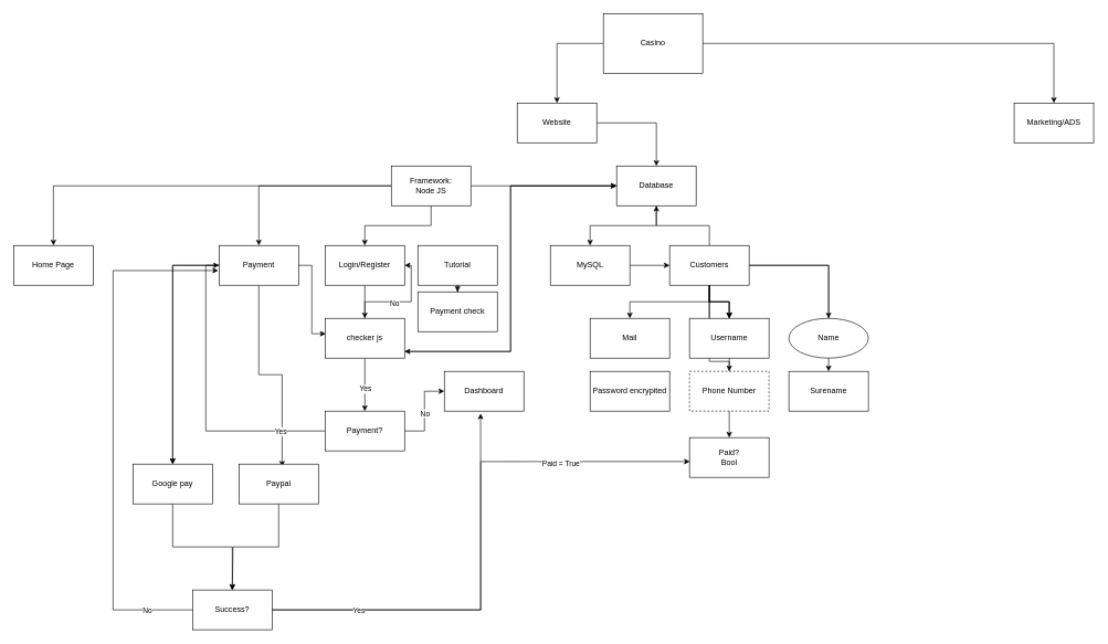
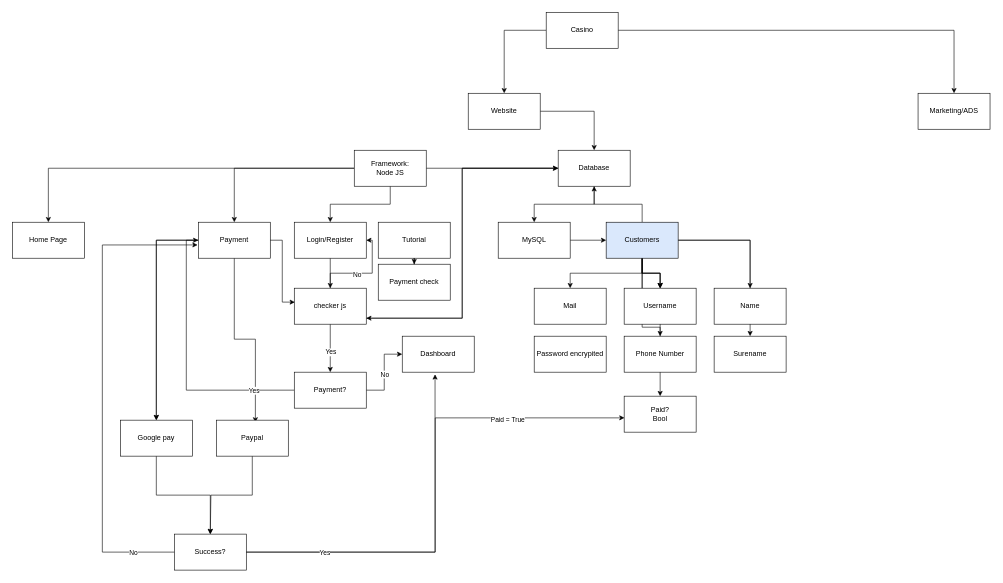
  <mxCell id="0" />
  <mxCell id="1" parent="0" />
  <mxCell id="2" value="" style="edgeStyle=orthogonalEdgeStyle;rounded=0;orthogonalLoop=1;jettySize=auto;html=1;" edge="1" parent="1" source="4" target="6"><mxGeometry relative="1" as="geometry" /></mxCell>
  <mxCell id="3" value="" style="edgeStyle=orthogonalEdgeStyle;rounded=0;orthogonalLoop=1;jettySize=auto;html=1;" edge="1" parent="1" source="4" target="7"><mxGeometry relative="1" as="geometry" /></mxCell>
- <mxCell id="4" value="Casino" style="rounded=0;whiteSpace=wrap;html=1;" vertex="1" parent="1"><mxGeometry x="910" y="20" width="150" height="90" as="geometry" /></mxCell>
+ <mxCell id="4" value="Casino" style="rounded=0;whiteSpace=wrap;html=1;" vertex="1" parent="1"><mxGeometry x="910" y="20" width="120" height="60" as="geometry" /></mxCell>
  <mxCell id="5" value="" style="edgeStyle=orthogonalEdgeStyle;rounded=0;orthogonalLoop=1;jettySize=auto;html=1;" edge="1" parent="1" source="6" target="22"><mxGeometry relative="1" as="geometry" /></mxCell>
  <mxCell id="6" value="Website" style="whiteSpace=wrap;html=1;rounded=0;" vertex="1" parent="1"><mxGeometry x="780" y="155" width="120" height="60" as="geometry" /></mxCell>
  <mxCell id="7" value="Marketing/ADS" style="whiteSpace=wrap;html=1;rounded=0;" vertex="1" parent="1"><mxGeometry x="1530" y="155" width="120" height="60" as="geometry" /></mxCell>
  <mxCell id="8" value="" style="edgeStyle=orthogonalEdgeStyle;rounded=0;orthogonalLoop=1;jettySize=auto;html=1;" edge="1" parent="1" source="12" target="13"><mxGeometry relative="1" as="geometry" /></mxCell>
  <mxCell id="9" value="" style="edgeStyle=orthogonalEdgeStyle;rounded=0;orthogonalLoop=1;jettySize=auto;html=1;" edge="1" parent="1" source="12" target="17"><mxGeometry relative="1" as="geometry" /></mxCell>
  <mxCell id="10" value="" style="edgeStyle=orthogonalEdgeStyle;rounded=0;orthogonalLoop=1;jettySize=auto;html=1;" edge="1" parent="1" source="12" target="22"><mxGeometry relative="1" as="geometry" /></mxCell>
  <mxCell id="11" value="" style="edgeStyle=orthogonalEdgeStyle;rounded=0;orthogonalLoop=1;jettySize=auto;html=1;" edge="1" parent="1" source="12" target="42"><mxGeometry relative="1" as="geometry" /></mxCell>
  <mxCell id="12" value="Framework:&lt;br&gt;Node JS" style="whiteSpace=wrap;html=1;rounded=0;" vertex="1" parent="1"><mxGeometry x="590" y="250" width="120" height="60" as="geometry" /></mxCell>
  <mxCell id="13" value="Home Page" style="whiteSpace=wrap;html=1;rounded=0;" vertex="1" parent="1"><mxGeometry x="20" y="370" width="120" height="60" as="geometry" /></mxCell>
  <mxCell id="14" value="" style="edgeStyle=orthogonalEdgeStyle;rounded=0;orthogonalLoop=1;jettySize=auto;html=1;" edge="1" parent="1" source="17" target="58"><mxGeometry relative="1" as="geometry" /></mxCell>
  <mxCell id="15" value="" style="edgeStyle=orthogonalEdgeStyle;rounded=0;orthogonalLoop=1;jettySize=auto;html=1;" edge="1" parent="1" source="17" target="58"><mxGeometry relative="1" as="geometry" /></mxCell>
  <mxCell id="16" style="edgeStyle=orthogonalEdgeStyle;rounded=0;orthogonalLoop=1;jettySize=auto;html=1;entryX=0.543;entryY=0.064;entryDx=0;entryDy=0;entryPerimeter=0;" edge="1" parent="1" source="17" target="60"><mxGeometry relative="1" as="geometry"><mxPoint x="430" y="510" as="targetPoint" /></mxGeometry></mxCell>
  <mxCell id="17" value="Payment" style="whiteSpace=wrap;html=1;rounded=0;" vertex="1" parent="1"><mxGeometry x="330" y="370" width="120" height="60" as="geometry" /></mxCell>
  <mxCell id="18" value="" style="edgeStyle=orthogonalEdgeStyle;rounded=0;orthogonalLoop=1;jettySize=auto;html=1;" edge="1" parent="1" source="19" target="20"><mxGeometry relative="1" as="geometry" /></mxCell>
  <mxCell id="19" value="Tutorial" style="whiteSpace=wrap;html=1;rounded=0;" vertex="1" parent="1"><mxGeometry x="630" y="370" width="120" height="60" as="geometry" /></mxCell>
  <mxCell id="20" value="Payment check" style="whiteSpace=wrap;html=1;rounded=0;" vertex="1" parent="1"><mxGeometry x="630" y="440" width="120" height="60" as="geometry" /></mxCell>
  <mxCell id="21" value="" style="edgeStyle=orthogonalEdgeStyle;rounded=0;orthogonalLoop=1;jettySize=auto;html=1;" edge="1" parent="1" source="22" target="24"><mxGeometry relative="1" as="geometry" /></mxCell>
  <mxCell id="22" value="Database" style="whiteSpace=wrap;html=1;rounded=0;" vertex="1" parent="1"><mxGeometry x="930" y="250" width="120" height="60" as="geometry" /></mxCell>
  <mxCell id="23" value="" style="edgeStyle=orthogonalEdgeStyle;rounded=0;orthogonalLoop=1;jettySize=auto;html=1;" edge="1" parent="1" source="24" target="34"><mxGeometry relative="1" as="geometry" /></mxCell>
  <mxCell id="24" value="MySQL" style="whiteSpace=wrap;html=1;rounded=0;" vertex="1" parent="1"><mxGeometry x="830" y="370" width="120" height="60" as="geometry" /></mxCell>
  <mxCell id="25" value="" style="edgeStyle=orthogonalEdgeStyle;rounded=0;orthogonalLoop=1;jettySize=auto;html=1;" edge="1" parent="1" source="34" target="35"><mxGeometry relative="1" as="geometry" /></mxCell>
  <mxCell id="26" value="" style="edgeStyle=orthogonalEdgeStyle;rounded=0;orthogonalLoop=1;jettySize=auto;html=1;" edge="1" parent="1" source="34" target="36"><mxGeometry relative="1" as="geometry" /></mxCell>
  <mxCell id="27" value="" style="edgeStyle=orthogonalEdgeStyle;rounded=0;orthogonalLoop=1;jettySize=auto;html=1;" edge="1" parent="1" source="34" target="36"><mxGeometry relative="1" as="geometry" /></mxCell>
  <mxCell id="28" value="" style="edgeStyle=orthogonalEdgeStyle;rounded=0;orthogonalLoop=1;jettySize=auto;html=1;" edge="1" parent="1" source="34" target="36"><mxGeometry relative="1" as="geometry" /></mxCell>
  <mxCell id="29" value="" style="edgeStyle=orthogonalEdgeStyle;rounded=0;orthogonalLoop=1;jettySize=auto;html=1;" edge="1" parent="1" source="34" target="37"><mxGeometry relative="1" as="geometry" /></mxCell>
  <mxCell id="30" value="" style="edgeStyle=orthogonalEdgeStyle;rounded=0;orthogonalLoop=1;jettySize=auto;html=1;" edge="1" parent="1" source="34" target="22"><mxGeometry relative="1" as="geometry" /></mxCell>
  <mxCell id="31" value="" style="edgeStyle=orthogonalEdgeStyle;rounded=0;orthogonalLoop=1;jettySize=auto;html=1;" edge="1" parent="1" source="34" target="39"><mxGeometry relative="1" as="geometry" /></mxCell>
  <mxCell id="32" value="" style="edgeStyle=orthogonalEdgeStyle;rounded=0;orthogonalLoop=1;jettySize=auto;html=1;" edge="1" parent="1" source="34" target="40"><mxGeometry relative="1" as="geometry" /></mxCell>
  <mxCell id="33" value="" style="edgeStyle=orthogonalEdgeStyle;rounded=0;orthogonalLoop=1;jettySize=auto;html=1;" edge="1" parent="1" source="34" target="62"><mxGeometry relative="1" as="geometry" /></mxCell>
- <mxCell id="34" value="Customers" style="whiteSpace=wrap;html=1;rounded=0;" vertex="1" parent="1"><mxGeometry x="1010" y="370" width="120" height="60" as="geometry" /></mxCell>
+ <mxCell id="34" value="Customers" style="whiteSpace=wrap;html=1;rounded=0;fillColor=#dae8fc;" vertex="1" parent="1"><mxGeometry x="1010" y="370" width="120" height="60" as="geometry" /></mxCell>
  <mxCell id="35" value="Mail" style="whiteSpace=wrap;html=1;rounded=0;" vertex="1" parent="1"><mxGeometry x="890" y="480" width="120" height="60" as="geometry" /></mxCell>
  <mxCell id="36" value="Username" style="whiteSpace=wrap;html=1;rounded=0;" vertex="1" parent="1"><mxGeometry x="1040" y="480" width="120" height="60" as="geometry" /></mxCell>
- <mxCell id="37" value="Name" style="ellipse;whiteSpace=wrap;html=1;" vertex="1" parent="1"><mxGeometry x="1190" y="480" width="120" height="60" as="geometry" /></mxCell>
+ <mxCell id="37" value="Name" style="whiteSpace=wrap;html=1;rounded=0;" vertex="1" parent="1"><mxGeometry x="1190" y="480" width="120" height="60" as="geometry" /></mxCell>
  <mxCell id="38" value="Password encrypited" style="whiteSpace=wrap;html=1;rounded=0;" vertex="1" parent="1"><mxGeometry x="890" y="560" width="120" height="60" as="geometry" /></mxCell>
- <mxCell id="39" value="Phone Number" style="whiteSpace=wrap;html=1;rounded=0;dashed=1;" vertex="1" parent="1"><mxGeometry x="1040" y="560" width="120" height="60" as="geometry" /></mxCell>
+ <mxCell id="39" value="Phone Number" style="whiteSpace=wrap;html=1;rounded=0;" vertex="1" parent="1"><mxGeometry x="1040" y="560" width="120" height="60" as="geometry" /></mxCell>
  <mxCell id="40" value="Surename" style="whiteSpace=wrap;html=1;rounded=0;" vertex="1" parent="1"><mxGeometry x="1190" y="560" width="120" height="60" as="geometry" /></mxCell>
  <mxCell id="41" value="" style="edgeStyle=orthogonalEdgeStyle;rounded=0;orthogonalLoop=1;jettySize=auto;html=1;" edge="1" parent="1" source="42" target="48"><mxGeometry relative="1" as="geometry" /></mxCell>
  <mxCell id="42" value="Login/Register" style="whiteSpace=wrap;html=1;rounded=0;" vertex="1" parent="1"><mxGeometry x="490" y="370" width="120" height="60" as="geometry" /></mxCell>
  <mxCell id="43" style="edgeStyle=orthogonalEdgeStyle;rounded=0;orthogonalLoop=1;jettySize=auto;html=1;" edge="1" parent="1" source="48"><mxGeometry relative="1" as="geometry"><mxPoint x="930" y="280" as="targetPoint" /><Array as="points"><mxPoint x="770" y="530" /><mxPoint x="770" y="280" /><mxPoint x="930" y="280" /></Array></mxGeometry></mxCell>
  <mxCell id="44" style="edgeStyle=orthogonalEdgeStyle;rounded=0;orthogonalLoop=1;jettySize=auto;html=1;entryX=1;entryY=0.5;entryDx=0;entryDy=0;" edge="1" parent="1" source="48" target="42"><mxGeometry relative="1" as="geometry"><mxPoint x="630" y="600" as="targetPoint" /><Array as="points"><mxPoint x="550" y="455" /><mxPoint x="620" y="455" /><mxPoint x="620" y="400" /></Array></mxGeometry></mxCell>
  <mxCell id="45" value="No" style="edgeLabel;html=1;align=center;verticalAlign=middle;resizable=0;points=[];" vertex="1" connectable="0" parent="44"><mxGeometry x="-0.132" y="-2" relative="1" as="geometry"><mxPoint as="offset" /></mxGeometry></mxCell>
  <mxCell id="46" style="edgeStyle=orthogonalEdgeStyle;rounded=0;orthogonalLoop=1;jettySize=auto;html=1;" edge="1" parent="1" source="48"><mxGeometry relative="1" as="geometry"><mxPoint x="550" y="620" as="targetPoint" /></mxGeometry></mxCell>
  <mxCell id="47" value="Yes" style="edgeLabel;html=1;align=center;verticalAlign=middle;resizable=0;points=[];" vertex="1" connectable="0" parent="46"><mxGeometry x="0.157" relative="1" as="geometry"><mxPoint as="offset" /></mxGeometry></mxCell>
  <mxCell id="48" value="checker js" style="whiteSpace=wrap;html=1;rounded=0;" vertex="1" parent="1"><mxGeometry x="490" y="480" width="120" height="60" as="geometry" /></mxCell>
  <mxCell id="49" style="edgeStyle=orthogonalEdgeStyle;rounded=0;orthogonalLoop=1;jettySize=auto;html=1;entryX=1;entryY=0.833;entryDx=0;entryDy=0;entryPerimeter=0;" edge="1" parent="1" source="22" target="48"><mxGeometry relative="1" as="geometry" /></mxCell>
  <mxCell id="50" style="edgeStyle=orthogonalEdgeStyle;rounded=0;orthogonalLoop=1;jettySize=auto;html=1;entryX=0.008;entryY=0.387;entryDx=0;entryDy=0;entryPerimeter=0;" edge="1" parent="1" source="17" target="48"><mxGeometry relative="1" as="geometry" /></mxCell>
  <mxCell id="51" style="edgeStyle=orthogonalEdgeStyle;rounded=0;orthogonalLoop=1;jettySize=auto;html=1;entryX=0;entryY=0.5;entryDx=0;entryDy=0;" edge="1" parent="1" source="55" target="17"><mxGeometry relative="1" as="geometry" /></mxCell>
  <mxCell id="52" value="Yes" style="edgeLabel;html=1;align=center;verticalAlign=middle;resizable=0;points=[];" vertex="1" connectable="0" parent="51"><mxGeometry x="-0.699" relative="1" as="geometry"><mxPoint as="offset" /></mxGeometry></mxCell>
  <mxCell id="53" value="" style="edgeStyle=orthogonalEdgeStyle;rounded=0;orthogonalLoop=1;jettySize=auto;html=1;" edge="1" parent="1" source="55" target="56"><mxGeometry relative="1" as="geometry" /></mxCell>
  <mxCell id="54" value="No" style="edgeLabel;html=1;align=center;verticalAlign=middle;resizable=0;points=[];" vertex="1" connectable="0" parent="53"><mxGeometry x="-0.046" relative="1" as="geometry"><mxPoint as="offset" /></mxGeometry></mxCell>
  <mxCell id="55" value="Payment?" style="whiteSpace=wrap;html=1;" vertex="1" parent="1"><mxGeometry x="490" y="620" width="120" height="60" as="geometry" /></mxCell>
  <mxCell id="56" value="Dashboard" style="whiteSpace=wrap;html=1;" vertex="1" parent="1"><mxGeometry x="670" y="560" width="120" height="60" as="geometry" /></mxCell>
  <mxCell id="57" value="" style="edgeStyle=orthogonalEdgeStyle;rounded=0;orthogonalLoop=1;jettySize=auto;html=1;" edge="1" parent="1" source="58" target="61"><mxGeometry relative="1" as="geometry" /></mxCell>
  <mxCell id="58" value="Google pay" style="whiteSpace=wrap;html=1;rounded=0;" vertex="1" parent="1"><mxGeometry x="200" y="700" width="120" height="60" as="geometry" /></mxCell>
  <mxCell id="59" style="edgeStyle=orthogonalEdgeStyle;rounded=0;orthogonalLoop=1;jettySize=auto;html=1;" edge="1" parent="1" source="60"><mxGeometry relative="1" as="geometry"><mxPoint x="350" y="890" as="targetPoint" /><Array as="points"><mxPoint x="420" y="825" /><mxPoint x="351" y="825" /><mxPoint x="351" y="890" /></Array></mxGeometry></mxCell>
  <mxCell id="60" value="Paypal" style="whiteSpace=wrap;html=1;" vertex="1" parent="1"><mxGeometry x="360" y="700" width="120" height="60" as="geometry" /></mxCell>
  <mxCell id="61" value="Success?" style="whiteSpace=wrap;html=1;rounded=0;" vertex="1" parent="1"><mxGeometry x="290" y="890" width="120" height="60" as="geometry" /></mxCell>
  <mxCell id="62" value="Paid?&lt;br&gt;Bool" style="whiteSpace=wrap;html=1;rounded=0;" vertex="1" parent="1"><mxGeometry x="1040" y="660" width="120" height="60" as="geometry" /></mxCell>
  <mxCell id="63" style="edgeStyle=orthogonalEdgeStyle;rounded=0;orthogonalLoop=1;jettySize=auto;html=1;entryX=0.456;entryY=1.061;entryDx=0;entryDy=0;entryPerimeter=0;" edge="1" parent="1" source="61" target="56"><mxGeometry relative="1" as="geometry" /></mxCell>
  <mxCell id="64" style="edgeStyle=orthogonalEdgeStyle;rounded=0;orthogonalLoop=1;jettySize=auto;html=1;exitX=1;exitY=0.5;exitDx=0;exitDy=0;entryX=0.004;entryY=0.603;entryDx=0;entryDy=0;entryPerimeter=0;" edge="1" parent="1" source="61" target="62"><mxGeometry relative="1" as="geometry" /></mxCell>
  <mxCell id="65" value="Paid = True" style="edgeLabel;html=1;align=center;verticalAlign=middle;resizable=0;points=[];" vertex="1" connectable="0" parent="64"><mxGeometry x="0.543" y="-2" relative="1" as="geometry"><mxPoint as="offset" /></mxGeometry></mxCell>
  <mxCell id="66" value="Yes" style="edgeLabel;html=1;align=center;verticalAlign=middle;resizable=0;points=[];" vertex="1" connectable="0" parent="64"><mxGeometry x="-0.695" relative="1" as="geometry"><mxPoint as="offset" /></mxGeometry></mxCell>
  <mxCell id="67" style="edgeStyle=orthogonalEdgeStyle;rounded=0;orthogonalLoop=1;jettySize=auto;html=1;entryX=-0.01;entryY=0.631;entryDx=0;entryDy=0;entryPerimeter=0;" edge="1" parent="1" source="61" target="17"><mxGeometry relative="1" as="geometry"><Array as="points"><mxPoint x="170" y="920" /><mxPoint x="170" y="408" /></Array></mxGeometry></mxCell>
  <mxCell id="68" value="No" style="edgeLabel;html=1;align=center;verticalAlign=middle;resizable=0;points=[];" vertex="1" connectable="0" parent="67"><mxGeometry x="-0.826" relative="1" as="geometry"><mxPoint as="offset" /></mxGeometry></mxCell>
